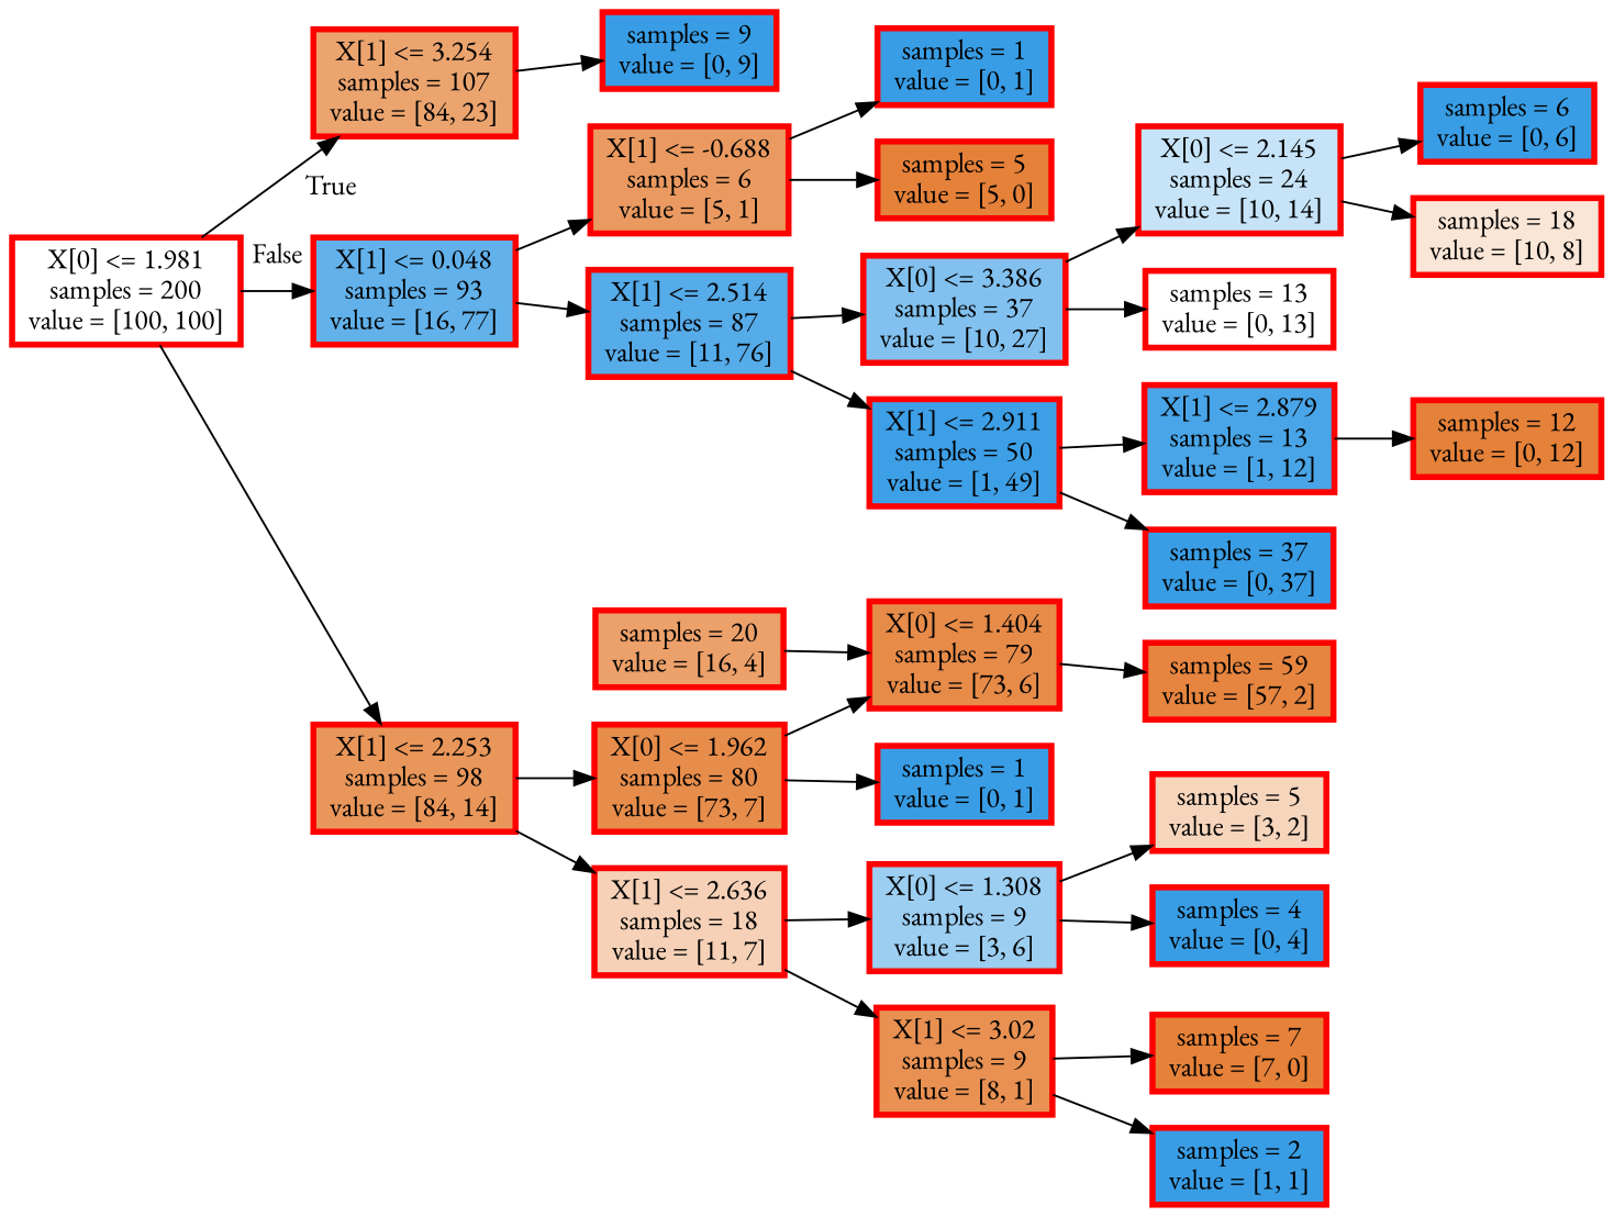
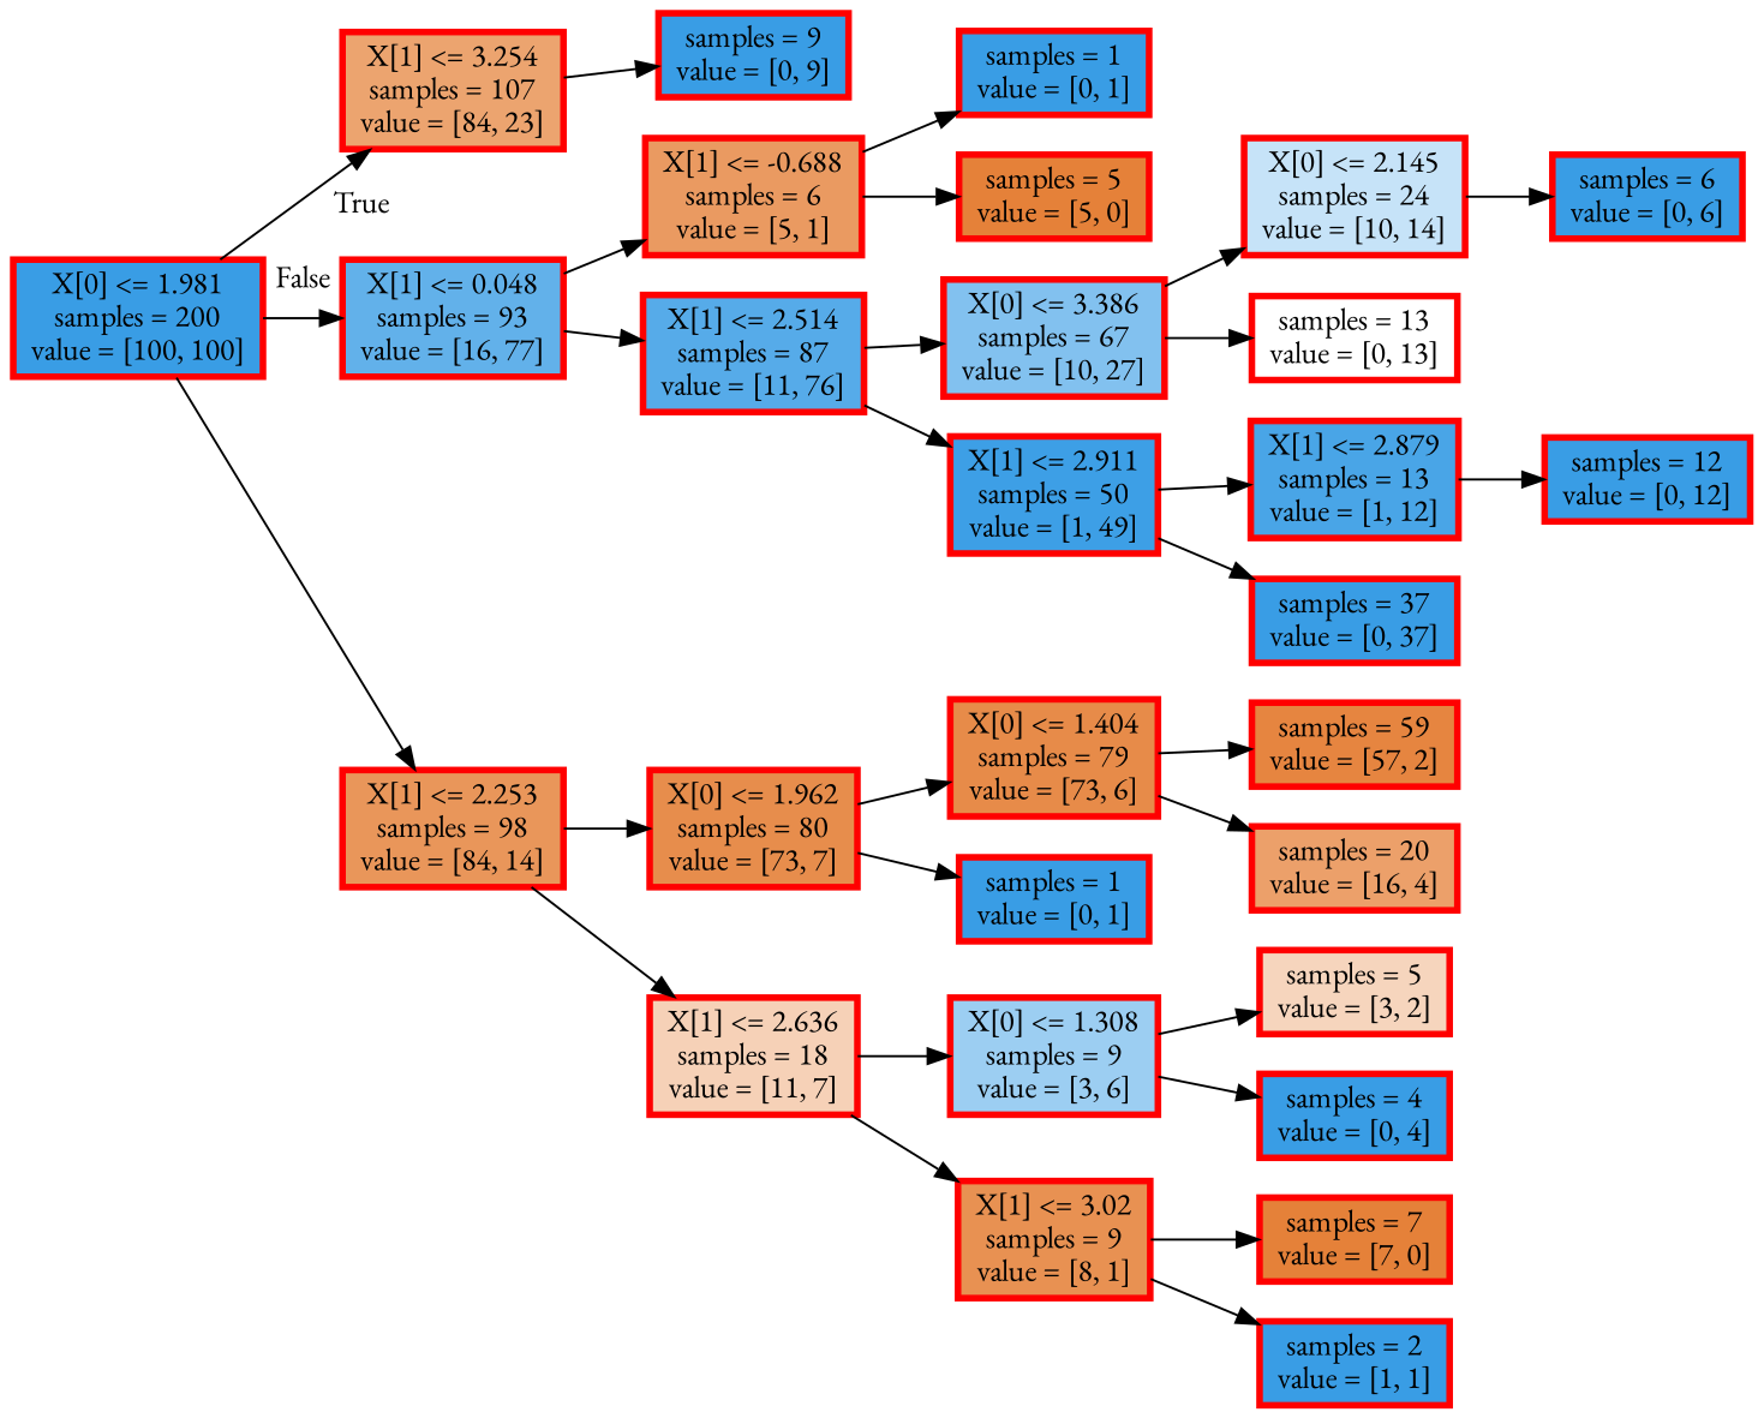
  digraph {
    fontname="EB Garamond"
    rankdir=LR
    node [color=red fillcolor="#399de5" fontname="EB Garamond" penwidth=3 shape=box style=filled]
    edge [fontname="EB Garamond"]
-   n1 [fillcolor="#ffffff" label="X[0] <= 1.981\nsamples = 200\nvalue = [100, 100]"]
+   n1 [label="X[0] <= 1.981\nsamples = 200\nvalue = [100, 100]"]
    n2 [fillcolor="#eca46f" label="X[1] <= 3.254\nsamples = 107\nvalue = [84, 23]"]
    n3 [fillcolor="#62b1ea" label="X[1] <= 0.048\nsamples = 93\nvalue = [16, 77]"]
    n4 [fillcolor="#e9965a" label="X[1] <= 2.253\nsamples = 98\nvalue = [84, 14]"]
    n5 [label="samples = 9\nvalue = [0, 9]"]
    n6 [fillcolor="#ea9a61" label="X[1] <= -0.688\nsamples = 6\nvalue = [5, 1]"]
    n7 [fillcolor="#56abe9" label="X[1] <= 2.514\nsamples = 87\nvalue = [11, 76]"]
    n8 [fillcolor="#e78d4c" label="X[0] <= 1.962\nsamples = 80\nvalue = [73, 7]"]
    n9 [fillcolor="#f6d1b7" label="X[1] <= 2.636\nsamples = 18\nvalue = [11, 7]"]
    n10 [fillcolor="#e78b49" label="X[0] <= 1.404\nsamples = 79\nvalue = [73, 6]"]
    n11 [label="samples = 1\nvalue = [0, 1]"]
    n12 [fillcolor="#9ccef2" label="X[0] <= 1.308\nsamples = 9\nvalue = [3, 6]"]
    n13 [fillcolor="#e89152" label="X[1] <= 3.02\nsamples = 9\nvalue = [8, 1]"]
    n14 [fillcolor="#e68540" label="samples = 59\nvalue = [57, 2]"]
    n15 [fillcolor="#eca06a" label="samples = 20\nvalue = [16, 4]"]
    n16 [fillcolor="#f6d5bd" label="samples = 5\nvalue = [3, 2]"]
    n17 [label="samples = 4\nvalue = [0, 4]"]
    n18 [fillcolor="#e58139" label="samples = 7\nvalue = [7, 0]"]
    n19 [label="samples = 2\nvalue = [1, 1]"]
    n20 [label="samples = 1\nvalue = [0, 1]"]
    n21 [fillcolor="#e58139" label="samples = 5\nvalue = [5, 0]"]
-   n22 [fillcolor="#82c1ef" label="X[0] <= 3.386\nsamples = 37\nvalue = [10, 27]"]
+   n22 [fillcolor="#82c1ef" label="X[0] <= 3.386\nsamples = 67\nvalue = [10, 27]"]
    n23 [fillcolor="#3d9fe6" label="X[1] <= 2.911\nsamples = 50\nvalue = [1, 49]"]
    n24 [fillcolor="#c6e3f8" label="X[0] <= 2.145\nsamples = 24\nvalue = [10, 14]"]
    n25 [fillcolor="#ffffff" label="samples = 13\nvalue = [0, 13]"]
    n26 [fillcolor="#49a5e7" label="X[1] <= 2.879\nsamples = 13\nvalue = [1, 12]"]
    n27 [label="samples = 37\nvalue = [0, 37]"]
    n28 [label="samples = 6\nvalue = [0, 6]"]
-   n29 [fillcolor="#fae6d7" label="samples = 18\nvalue = [10, 8]"]
-   n30 [fillcolor="#e58139" label="samples = 12\nvalue = [0, 12]"]
+   n30 [label="samples = 12\nvalue = [0, 12]"]
    n1 -> n2 [headlabel=True labelangle=45 labeldistance=2.5]
    n1 -> n3 [headlabel=False labelangle=-45 labeldistance=2.5]
    n1 -> n4
    n2 -> n5
    n3 -> n6
    n3 -> n7
    n4 -> n8
    n4 -> n9
    n6 -> n20
    n6 -> n21
    n7 -> n22
    n7 -> n23
    n8 -> n10
    n8 -> n11
    n9 -> n12
    n9 -> n13
    n10 -> n14
-   n15 -> n10
+   n10 -> n15
    n12 -> n16
    n12 -> n17
    n13 -> n18
    n13 -> n19
    n22 -> n24
    n22 -> n25
    n23 -> n26
    n23 -> n27
    n24 -> n28
-   n24 -> n29
    n26 -> n30
  }
